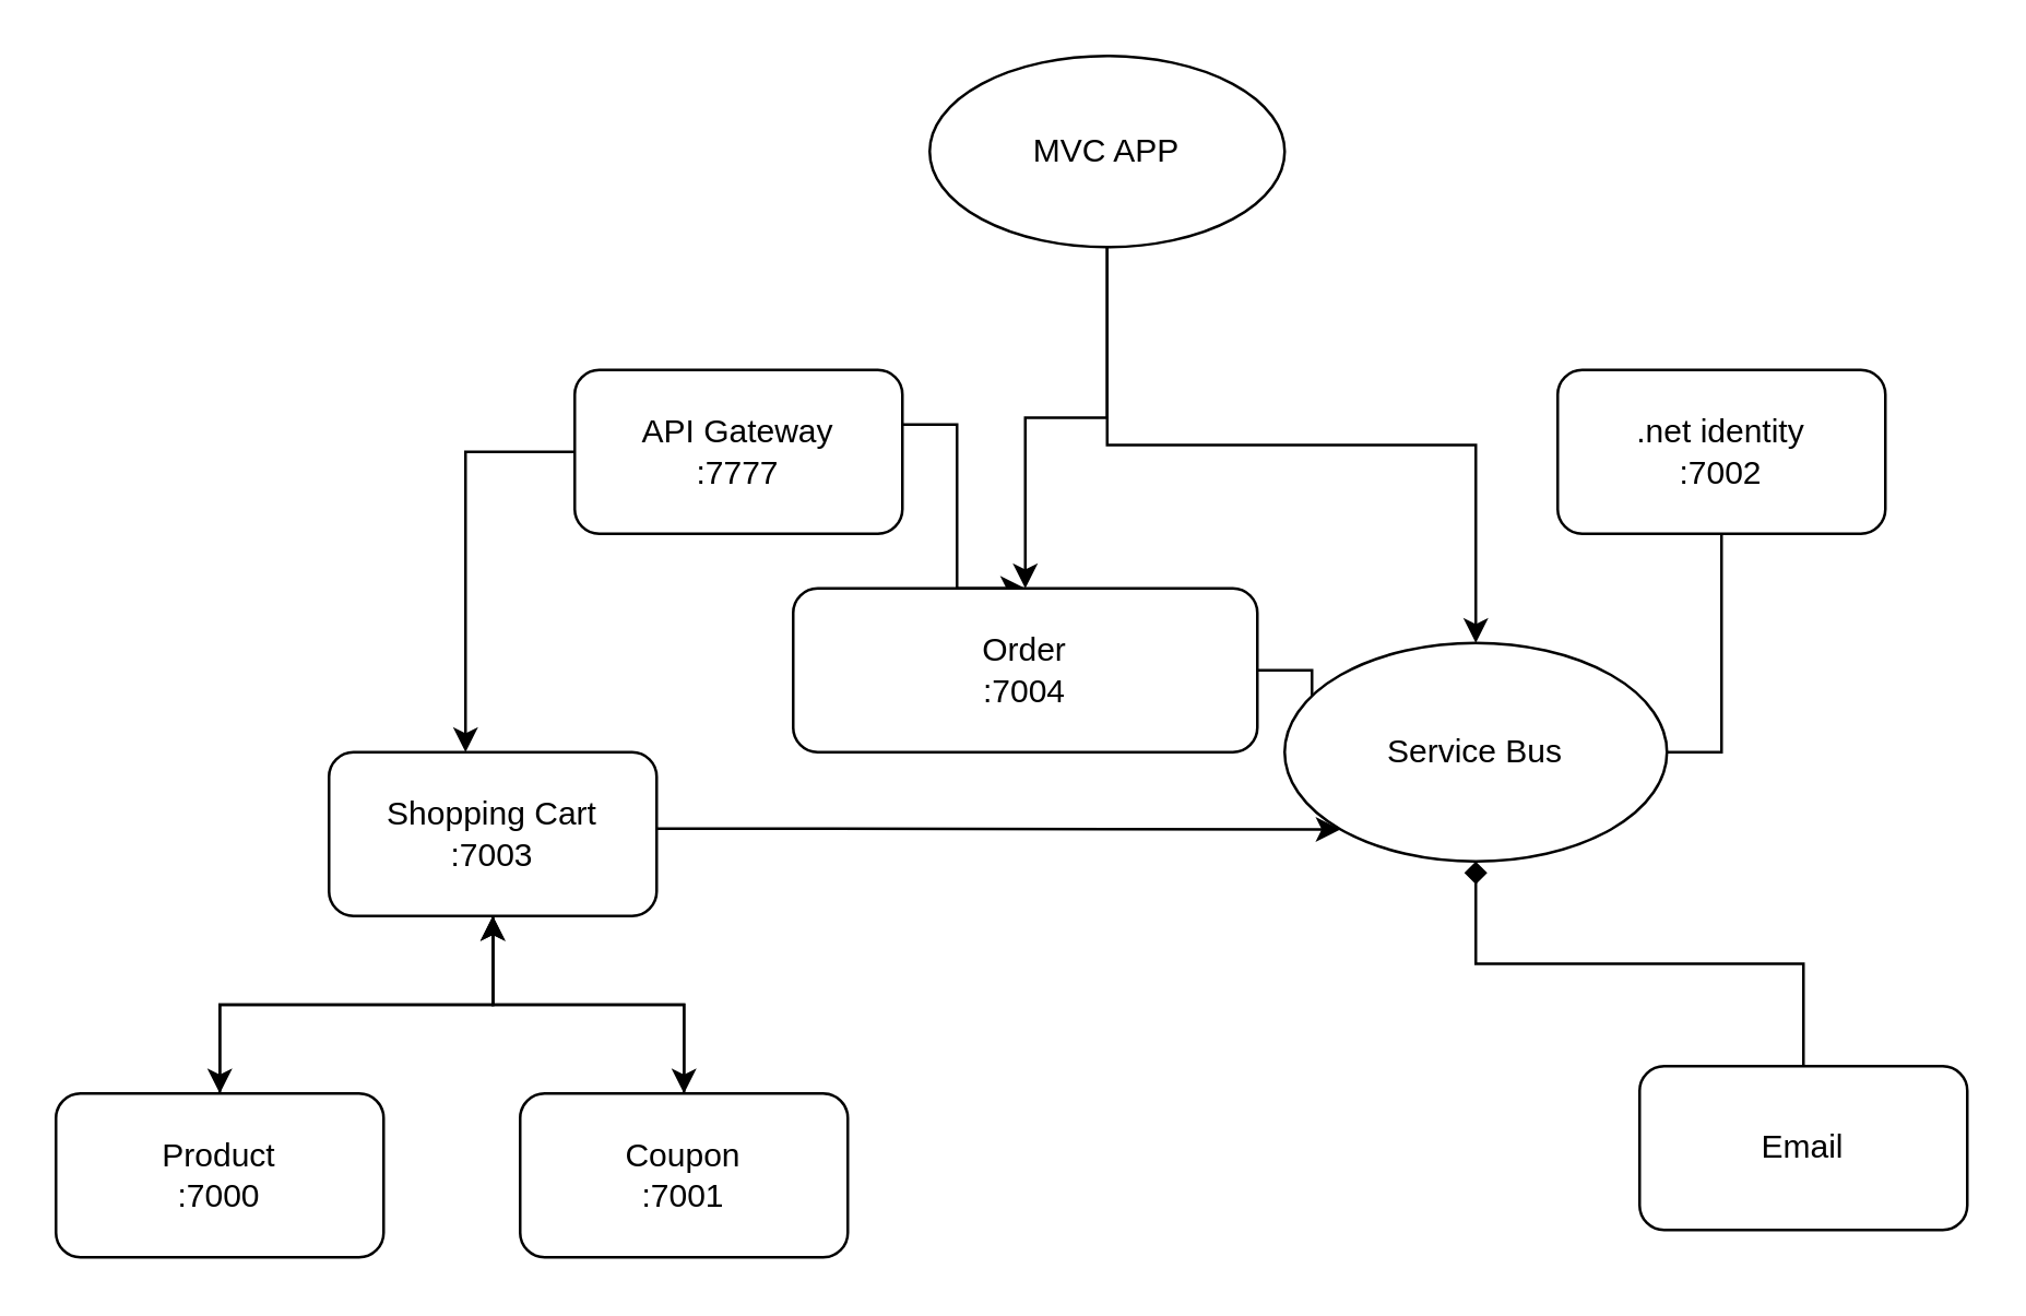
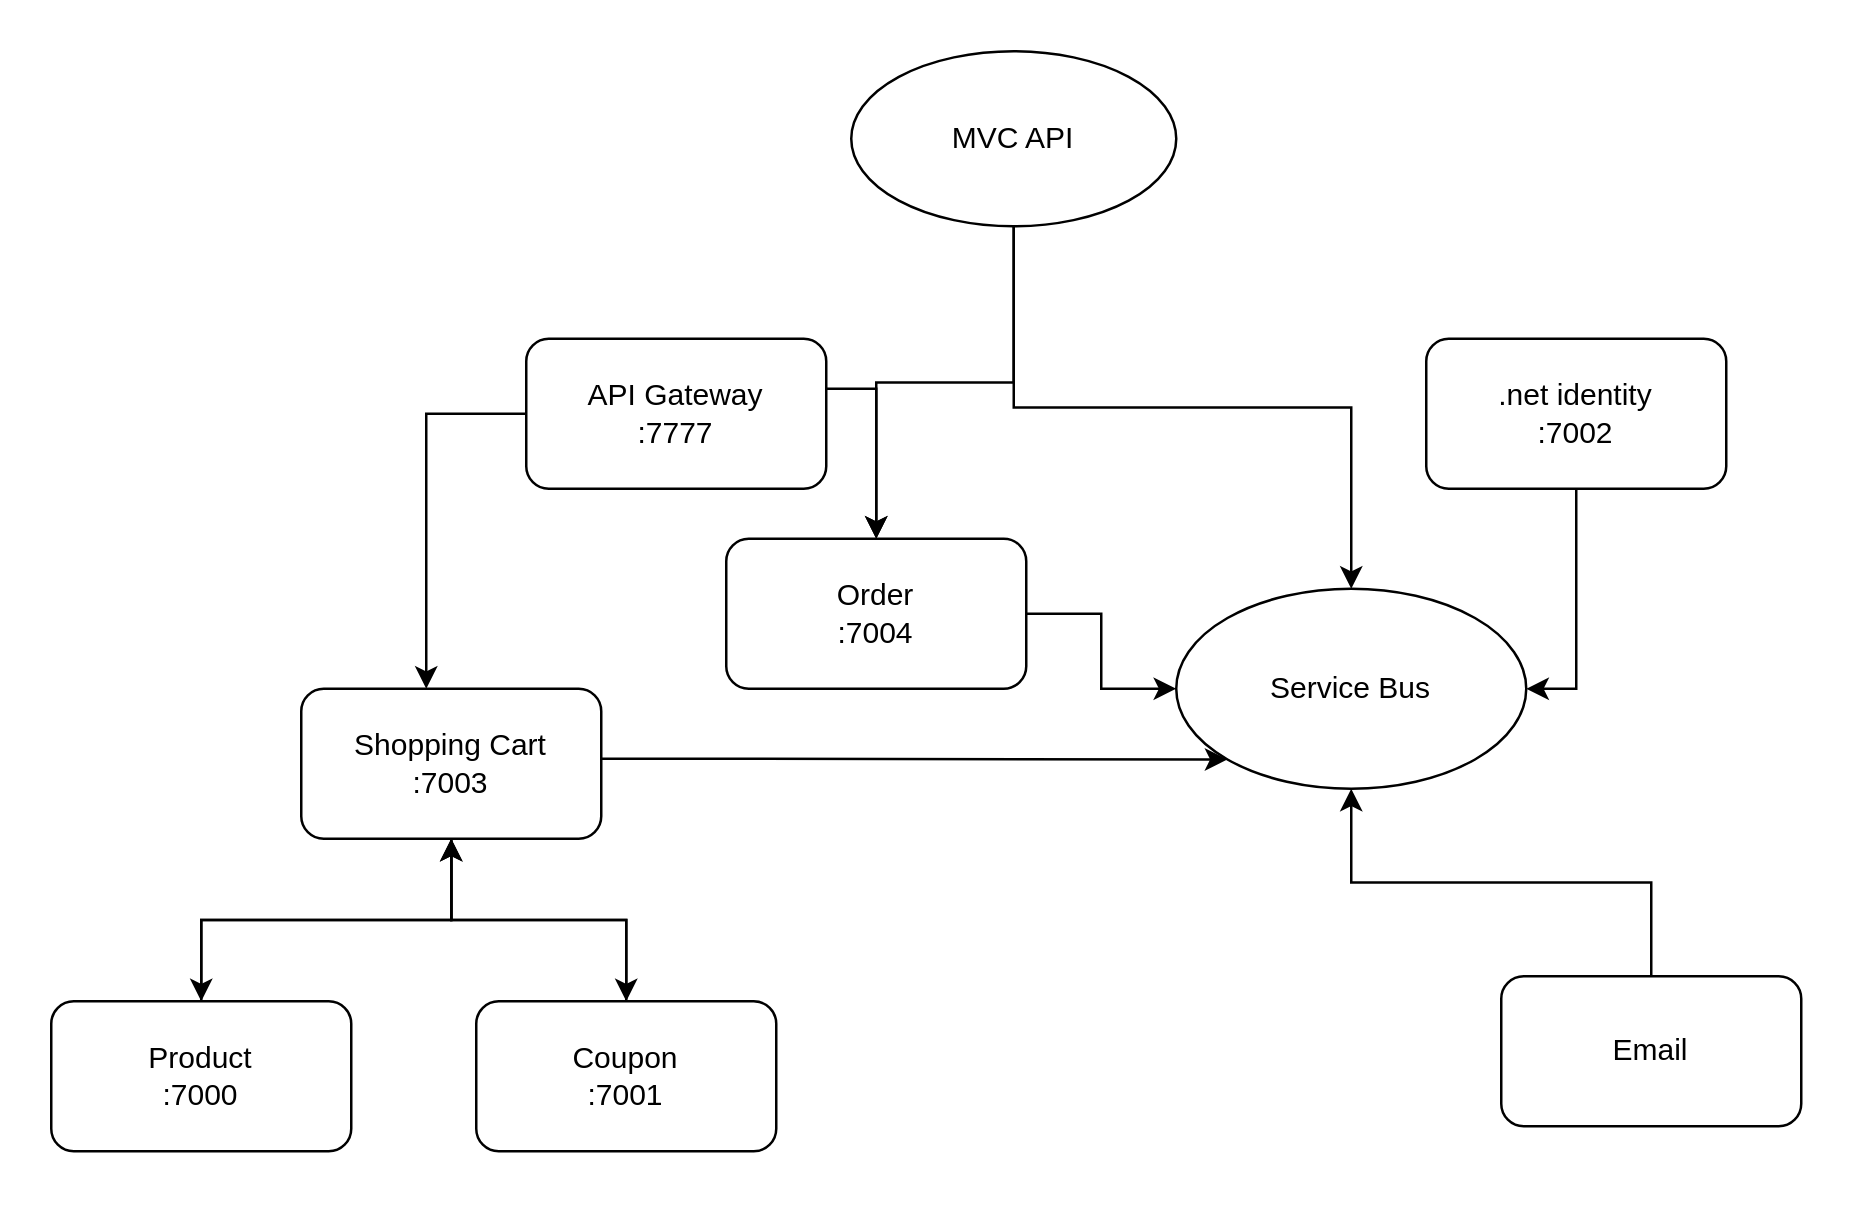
  <mxCell id="0" />
  <mxCell id="1" parent="0" />
  <mxCell id="2" style="edgeStyle=orthogonalEdgeStyle;rounded=0;orthogonalLoop=1;jettySize=auto;html=1;" edge="1" parent="1" source="4" target="11"><mxGeometry relative="1" as="geometry" /></mxCell>
  <mxCell id="3" style="edgeStyle=orthogonalEdgeStyle;rounded=0;orthogonalLoop=1;jettySize=auto;html=1;" edge="1" parent="1" source="4" target="20"><mxGeometry relative="1" as="geometry" /></mxCell>
- <mxCell id="4" value="MVC APP" style="ellipse;whiteSpace=wrap;html=1;" vertex="1" parent="1"><mxGeometry x="340" y="20" width="130" height="70" as="geometry" /></mxCell>
+ <mxCell id="4" value="MVC API" style="ellipse;whiteSpace=wrap;html=1;" vertex="1" parent="1"><mxGeometry x="340" y="20" width="130" height="70" as="geometry" /></mxCell>
  <mxCell id="5" style="edgeStyle=orthogonalEdgeStyle;rounded=0;orthogonalLoop=1;jettySize=auto;html=1;entryX=0.5;entryY=0;entryDx=0;entryDy=0;" edge="1" parent="1" source="7" target="11"><mxGeometry relative="1" as="geometry"><Array as="points"><mxPoint x="350" y="155" /></Array></mxGeometry></mxCell>
  <mxCell id="6" style="edgeStyle=orthogonalEdgeStyle;rounded=0;orthogonalLoop=1;jettySize=auto;html=1;" edge="1" parent="1" source="7" target="15"><mxGeometry relative="1" as="geometry"><Array as="points"><mxPoint x="170" y="165" /></Array></mxGeometry></mxCell>
  <mxCell id="7" value="API Gateway&lt;div&gt;:7777&lt;/div&gt;" style="rounded=1;whiteSpace=wrap;html=1;" vertex="1" parent="1"><mxGeometry x="210" y="135" width="120" height="60" as="geometry" /></mxCell>
- <mxCell id="8" style="edgeStyle=orthogonalEdgeStyle;rounded=0;orthogonalLoop=1;jettySize=auto;html=1;entryX=1;entryY=0.5;entryDx=0;entryDy=0;endArrow=none;" edge="1" parent="1" source="9" target="20"><mxGeometry relative="1" as="geometry" /></mxCell>
+ <mxCell id="8" style="edgeStyle=orthogonalEdgeStyle;rounded=0;orthogonalLoop=1;jettySize=auto;html=1;entryX=1;entryY=0.5;entryDx=0;entryDy=0;" edge="1" parent="1" source="9" target="20"><mxGeometry relative="1" as="geometry" /></mxCell>
  <mxCell id="9" value=".net identity&lt;div&gt;:7002&lt;/div&gt;" style="rounded=1;whiteSpace=wrap;html=1;" vertex="1" parent="1"><mxGeometry x="570" y="135" width="120" height="60" as="geometry" /></mxCell>
  <mxCell id="10" style="edgeStyle=orthogonalEdgeStyle;rounded=0;orthogonalLoop=1;jettySize=auto;html=1;entryX=0;entryY=0.5;entryDx=0;entryDy=0;" edge="1" parent="1" source="11" target="20"><mxGeometry relative="1" as="geometry" /></mxCell>
- <mxCell id="11" value="Order&lt;div&gt;:7004&lt;/div&gt;" style="rounded=1;whiteSpace=wrap;html=1;" vertex="1" parent="1"><mxGeometry x="290" y="215" width="170" height="60" as="geometry" /></mxCell>
+ <mxCell id="11" value="Order&lt;div&gt;:7004&lt;/div&gt;" style="rounded=1;whiteSpace=wrap;html=1;" vertex="1" parent="1"><mxGeometry x="290" y="215" width="120" height="60" as="geometry" /></mxCell>
  <mxCell id="12" style="edgeStyle=orthogonalEdgeStyle;rounded=0;orthogonalLoop=1;jettySize=auto;html=1;entryX=0;entryY=1;entryDx=0;entryDy=0;" edge="1" parent="1" source="15" target="20"><mxGeometry relative="1" as="geometry"><Array as="points"><mxPoint x="300" y="303" /><mxPoint x="300" y="303" /></Array></mxGeometry></mxCell>
  <mxCell id="13" style="edgeStyle=orthogonalEdgeStyle;rounded=0;orthogonalLoop=1;jettySize=auto;html=1;entryX=0.5;entryY=0;entryDx=0;entryDy=0;" edge="1" parent="1" source="15" target="19"><mxGeometry relative="1" as="geometry" /></mxCell>
  <mxCell id="14" style="edgeStyle=orthogonalEdgeStyle;rounded=0;orthogonalLoop=1;jettySize=auto;html=1;entryX=0.5;entryY=0;entryDx=0;entryDy=0;" edge="1" parent="1" source="15" target="17"><mxGeometry relative="1" as="geometry" /></mxCell>
  <mxCell id="15" value="Shopping Cart&lt;div&gt;:7003&lt;/div&gt;" style="rounded=1;whiteSpace=wrap;html=1;" vertex="1" parent="1"><mxGeometry x="120" y="275" width="120" height="60" as="geometry" /></mxCell>
  <mxCell id="16" style="edgeStyle=orthogonalEdgeStyle;rounded=0;orthogonalLoop=1;jettySize=auto;html=1;entryX=0.5;entryY=1;entryDx=0;entryDy=0;" edge="1" parent="1" source="17" target="15"><mxGeometry relative="1" as="geometry" /></mxCell>
  <mxCell id="17" value="Coupon&lt;div&gt;:7001&lt;/div&gt;" style="rounded=1;whiteSpace=wrap;html=1;" vertex="1" parent="1"><mxGeometry x="190" y="400" width="120" height="60" as="geometry" /></mxCell>
  <mxCell id="18" style="edgeStyle=orthogonalEdgeStyle;rounded=0;orthogonalLoop=1;jettySize=auto;html=1;entryX=0.5;entryY=1;entryDx=0;entryDy=0;" edge="1" parent="1" source="19" target="15"><mxGeometry relative="1" as="geometry" /></mxCell>
  <mxCell id="19" value="Product&lt;div&gt;:7000&lt;/div&gt;" style="rounded=1;whiteSpace=wrap;html=1;" vertex="1" parent="1"><mxGeometry x="20" y="400" width="120" height="60" as="geometry" /></mxCell>
  <mxCell id="20" value="Service Bus" style="ellipse;whiteSpace=wrap;html=1;" vertex="1" parent="1"><mxGeometry x="470" y="235" width="140" height="80" as="geometry" /></mxCell>
- <mxCell id="21" style="edgeStyle=orthogonalEdgeStyle;rounded=0;orthogonalLoop=1;jettySize=auto;html=1;entryX=0.5;entryY=1;entryDx=0;entryDy=0;endArrow=diamond;" edge="1" parent="1" source="22" target="20"><mxGeometry relative="1" as="geometry" /></mxCell>
+ <mxCell id="21" style="edgeStyle=orthogonalEdgeStyle;rounded=0;orthogonalLoop=1;jettySize=auto;html=1;entryX=0.5;entryY=1;entryDx=0;entryDy=0;" edge="1" parent="1" source="22" target="20"><mxGeometry relative="1" as="geometry" /></mxCell>
  <mxCell id="22" value="Email" style="rounded=1;whiteSpace=wrap;html=1;" vertex="1" parent="1"><mxGeometry x="600" y="390" width="120" height="60" as="geometry" /></mxCell>
